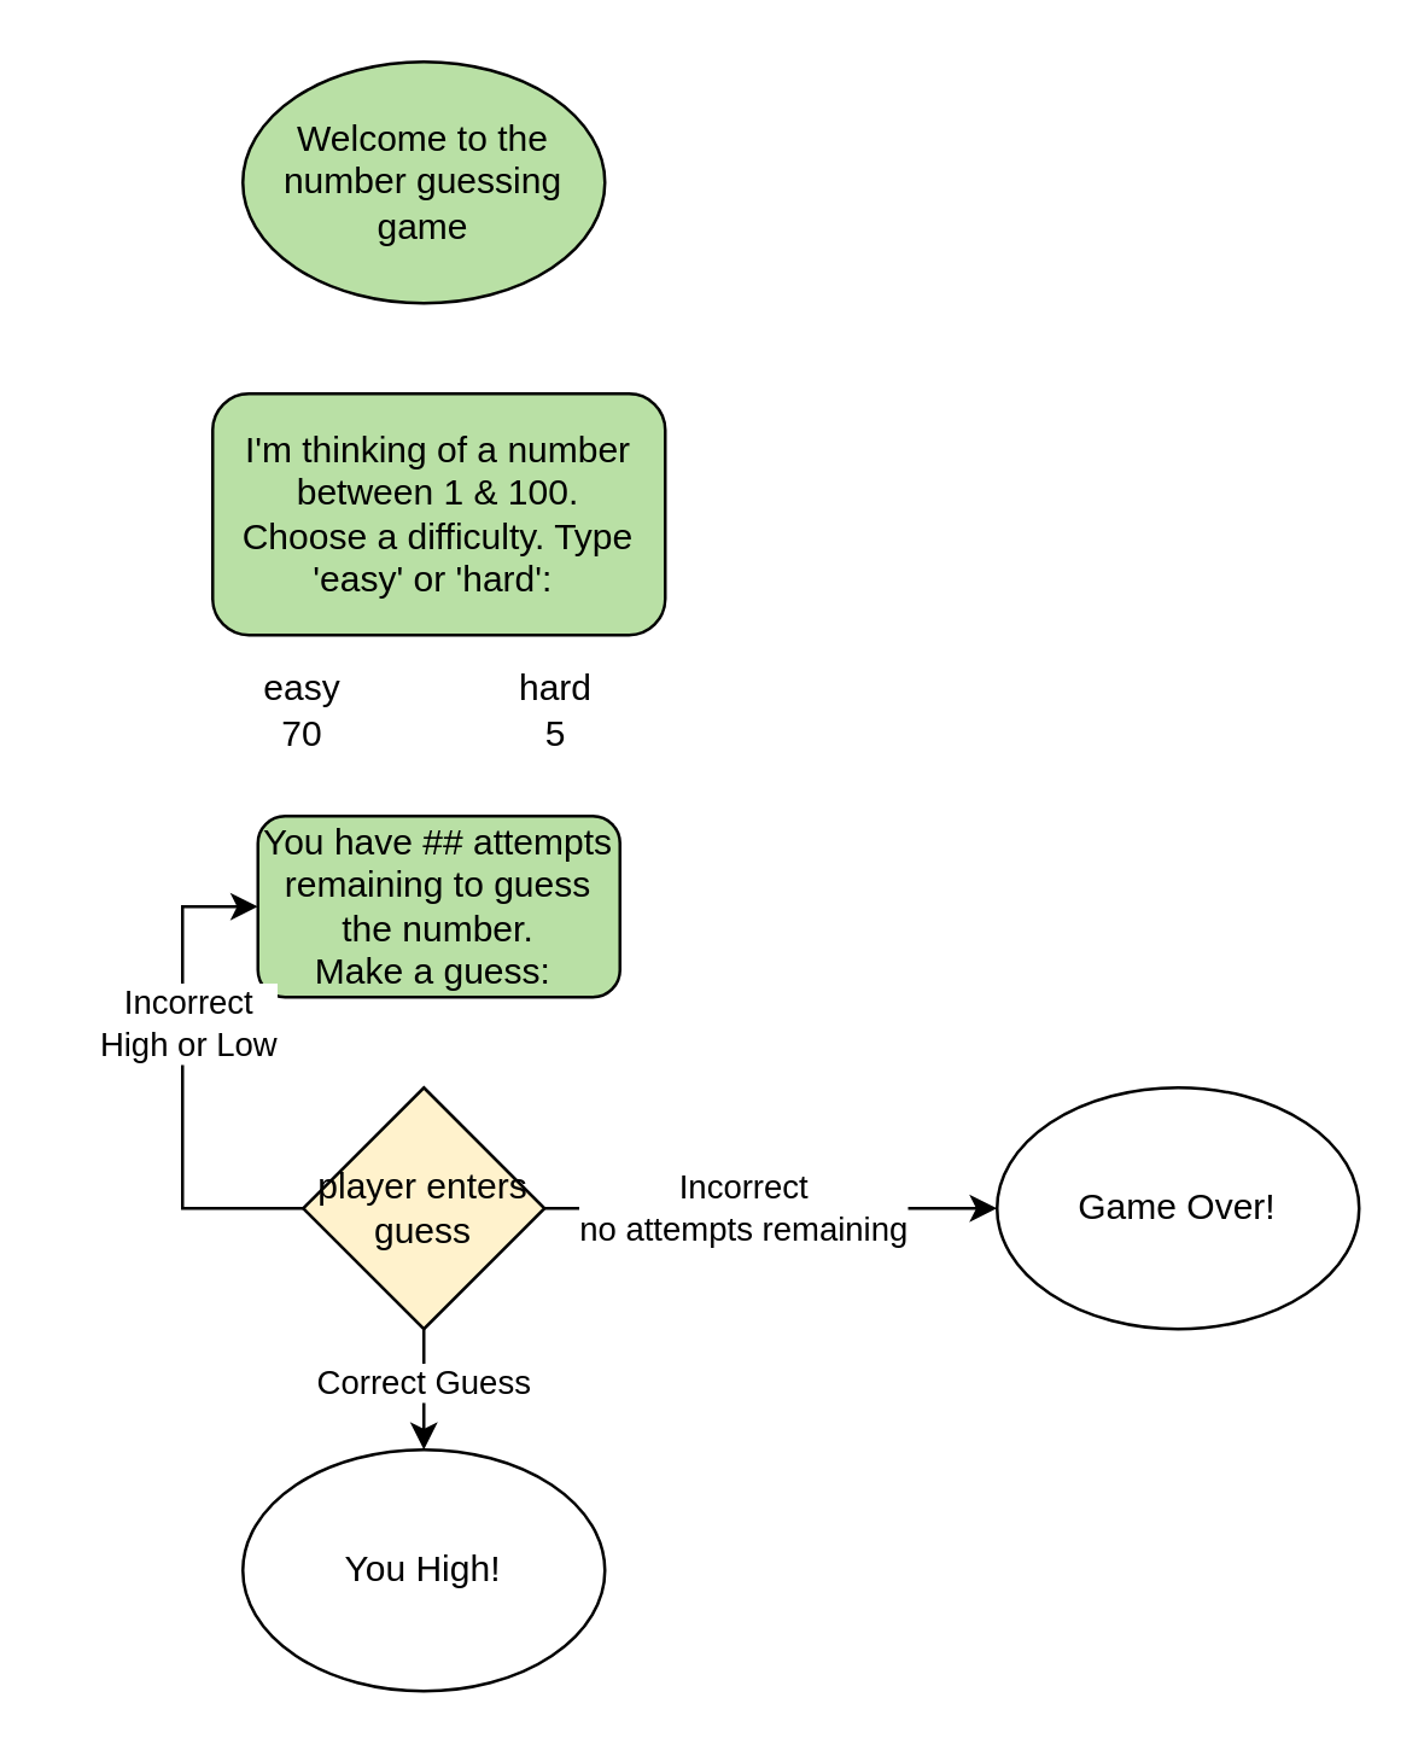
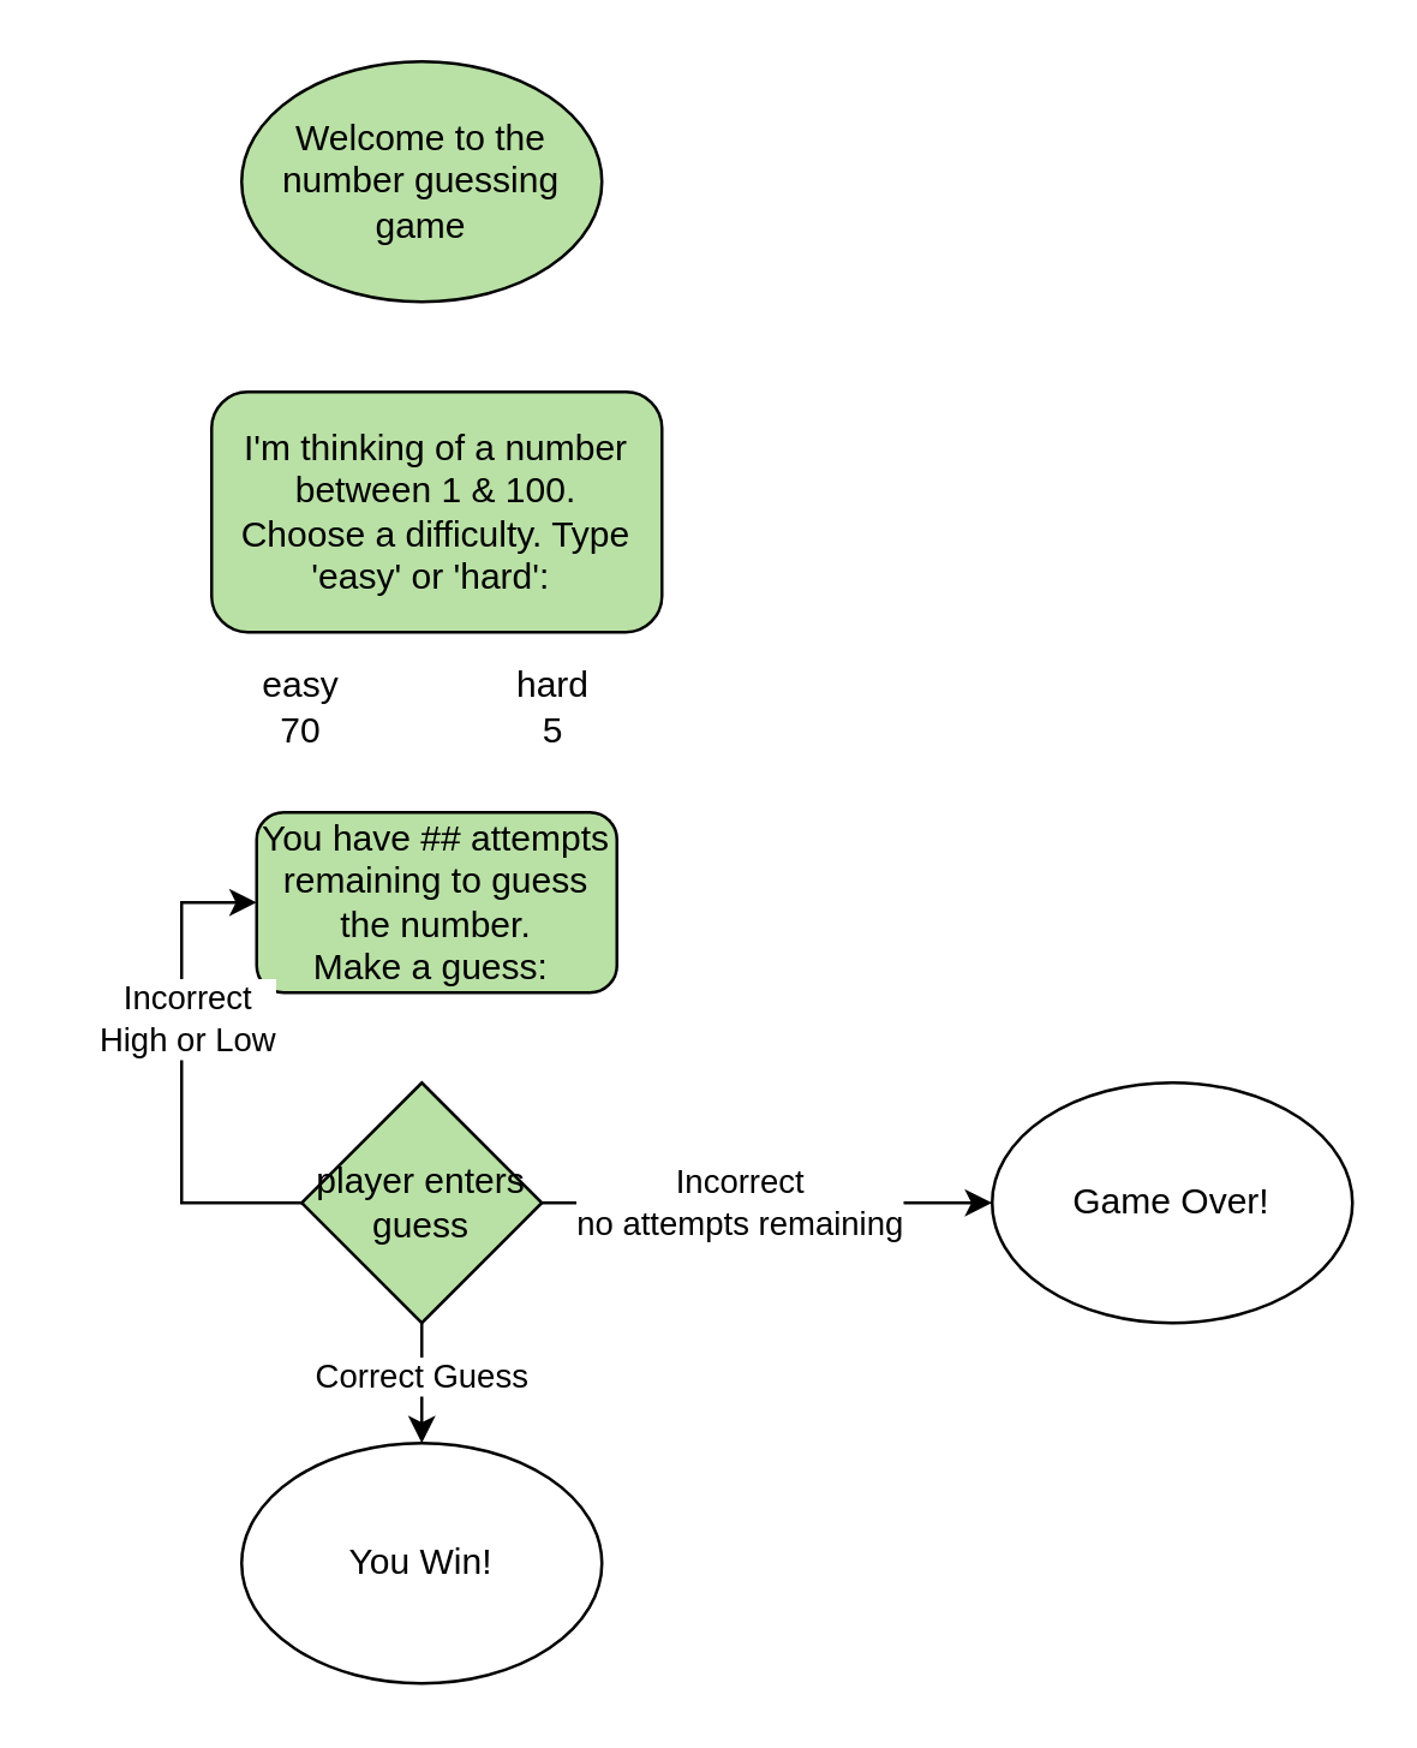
  <mxCell id="0" />
  <mxCell id="1" parent="0" />
  <mxCell id="2" value="Welcome to the number guessing game" style="ellipse;whiteSpace=wrap;html=1;fillColor=#B9E0A5;" vertex="1" parent="1"><mxGeometry x="80" y="20" width="120" height="80" as="geometry" /></mxCell>
  <mxCell id="3" value="I'm thinking of a number between 1 &amp;amp; 100.&lt;br&gt;Choose a difficulty. Type 'easy' or 'hard':&amp;nbsp;" style="rounded=1;whiteSpace=wrap;html=1;fillColor=#B9E0A5;" vertex="1" parent="1"><mxGeometry x="70" y="130" width="150" height="80" as="geometry" /></mxCell>
  <mxCell id="4" value="hard&lt;br&gt;5" style="text;html=1;strokeColor=none;fillColor=none;align=center;verticalAlign=middle;whiteSpace=wrap;rounded=0;" vertex="1" parent="1"><mxGeometry x="154" y="220" width="60" height="30" as="geometry" /></mxCell>
  <mxCell id="5" value="easy&lt;br&gt;70" style="text;html=1;strokeColor=none;fillColor=none;align=center;verticalAlign=middle;whiteSpace=wrap;rounded=0;" vertex="1" parent="1"><mxGeometry x="70" y="220" width="60" height="30" as="geometry" /></mxCell>
  <mxCell id="6" value="You have ## attempts remaining to guess the number.&lt;br&gt;Make a guess:&amp;nbsp;" style="rounded=1;whiteSpace=wrap;html=1;fillColor=#B9E0A5;" vertex="1" parent="1"><mxGeometry x="85" y="270" width="120" height="60" as="geometry" /></mxCell>
- <mxCell id="7" value="player enters guess" style="rhombus;whiteSpace=wrap;html=1;fillColor=#fff2cc;" vertex="1" parent="1"><mxGeometry x="100" y="360" width="80" height="80" as="geometry" /></mxCell>
+ <mxCell id="7" value="player enters guess" style="rhombus;whiteSpace=wrap;html=1;fillColor=#B9E0A5;" vertex="1" parent="1"><mxGeometry x="100" y="360" width="80" height="80" as="geometry" /></mxCell>
  <mxCell id="8" value="" style="endArrow=classic;html=1;rounded=0;exitX=0;exitY=0.5;exitDx=0;exitDy=0;entryX=0;entryY=0.5;entryDx=0;entryDy=0;edgeStyle=orthogonalEdgeStyle;" edge="1" parent="1" source="7" target="6"><mxGeometry width="50" height="50" relative="1" as="geometry"><mxPoint x="0" y="400" as="sourcePoint" /><mxPoint x="50" y="350" as="targetPoint" /><Array as="points"><mxPoint x="60" y="400" /><mxPoint x="60" y="300" /></Array></mxGeometry></mxCell>
  <mxCell id="9" value="Incorrect&lt;br&gt;High or Low" style="edgeLabel;html=1;align=center;verticalAlign=middle;resizable=0;points=[];" vertex="1" connectable="0" parent="8"><mxGeometry x="0.236" y="-1" relative="1" as="geometry"><mxPoint as="offset" /></mxGeometry></mxCell>
  <mxCell id="10" value="&lt;span style=&quot;color: rgba(0 , 0 , 0 , 0) ; font-family: monospace ; font-size: 0px&quot;&gt;%3CmxGraphModel%3E%3Croot%3E%3CmxCell%20id%3D%220%22%2F%3E%3CmxCell%20id%3D%221%22%20parent%3D%220%22%2F%3E%3CmxCell%20id%3D%222%22%20value%3D%225%22%20style%3D%22text%3Bhtml%3D1%3BstrokeColor%3Dnone%3BfillColor%3Dnone%3Balign%3Dcenter%3BverticalAlign%3Dmiddle%3BwhiteSpace%3Dwrap%3Brounded%3D0%3B%22%20vertex%3D%221%22%20parent%3D%221%22%3E%3CmxGeometry%20x%3D%22330%22%20y%3D%22220%22%20width%3D%2260%22%20height%3D%2230%22%20as%3D%22geometry%22%2F%3E%3C%2FmxCell%3E%3C%2Froot%3E%3C%2FmxGraphModel%3E&lt;/span&gt;Game Over!" style="ellipse;whiteSpace=wrap;html=1;" vertex="1" parent="1"><mxGeometry x="330" y="360" width="120" height="80" as="geometry" /></mxCell>
- <mxCell id="11" value="You High!" style="ellipse;whiteSpace=wrap;html=1;strokeColor=#000000;" vertex="1" parent="1"><mxGeometry x="80" y="480" width="120" height="80" as="geometry" /></mxCell>
+ <mxCell id="11" value="You Win!" style="ellipse;whiteSpace=wrap;html=1;strokeColor=#000000;" vertex="1" parent="1"><mxGeometry x="80" y="480" width="120" height="80" as="geometry" /></mxCell>
  <mxCell id="12" value="" style="endArrow=classic;html=1;rounded=0;entryX=0.5;entryY=0;entryDx=0;entryDy=0;" edge="1" parent="1" source="7" target="11"><mxGeometry width="50" height="50" relative="1" as="geometry"><mxPoint x="130" y="450" as="sourcePoint" /><mxPoint x="180" y="400" as="targetPoint" /></mxGeometry></mxCell>
  <mxCell id="13" value="Correct Guess" style="edgeLabel;html=1;align=center;verticalAlign=middle;resizable=0;points=[];" vertex="1" connectable="0" parent="12"><mxGeometry x="-0.15" y="-1" relative="1" as="geometry"><mxPoint as="offset" /></mxGeometry></mxCell>
  <mxCell id="14" value="" style="endArrow=classic;html=1;rounded=0;entryX=0;entryY=0.5;entryDx=0;entryDy=0;exitX=1;exitY=0.5;exitDx=0;exitDy=0;" edge="1" parent="1" source="7" target="10"><mxGeometry width="50" height="50" relative="1" as="geometry"><mxPoint x="130" y="440" as="sourcePoint" /><mxPoint x="180" y="390" as="targetPoint" /></mxGeometry></mxCell>
  <mxCell id="15" value="Incorrect&lt;br&gt;no attempts remaining" style="edgeLabel;html=1;align=center;verticalAlign=middle;resizable=0;points=[];" vertex="1" connectable="0" parent="14"><mxGeometry x="-0.133" y="1" relative="1" as="geometry"><mxPoint as="offset" /></mxGeometry></mxCell>
  <mxCell id="16" value="" style="endArrow=classic;html=1;rounded=1;sketch=0;fontColor=#FFFFFF;strokeColor=#FFFFFF;curved=0;" edge="1" parent="1"><mxGeometry width="50" height="50" relative="1" as="geometry"><mxPoint x="20" y="260" as="sourcePoint" /><mxPoint x="70" y="210" as="targetPoint" /></mxGeometry></mxCell>
  <mxCell id="17" value="" style="endArrow=classic;html=1;rounded=1;sketch=0;fontColor=#FFFFFF;strokeColor=#FFFFFF;curved=0;" edge="1" parent="1"><mxGeometry width="50" height="50" relative="1" as="geometry"><mxPoint x="250" y="150" as="sourcePoint" /><mxPoint x="300" y="100" as="targetPoint" /></mxGeometry></mxCell>
